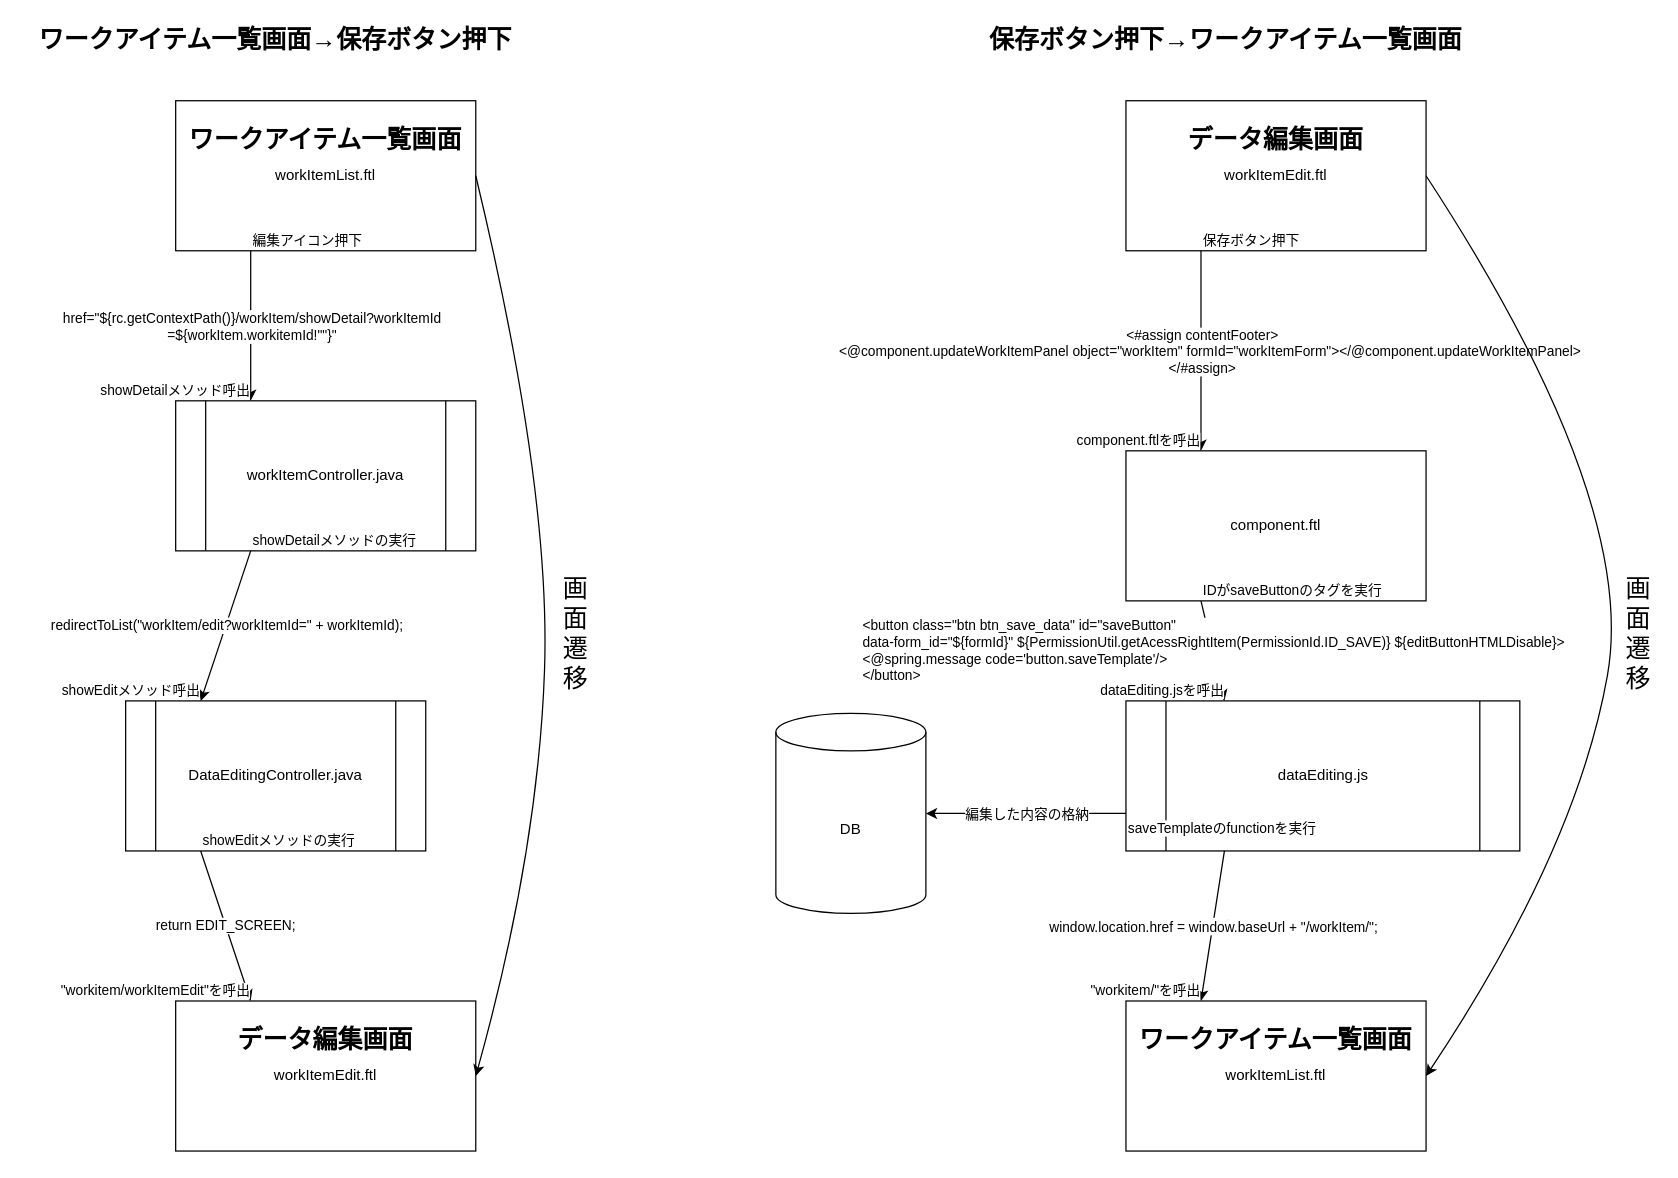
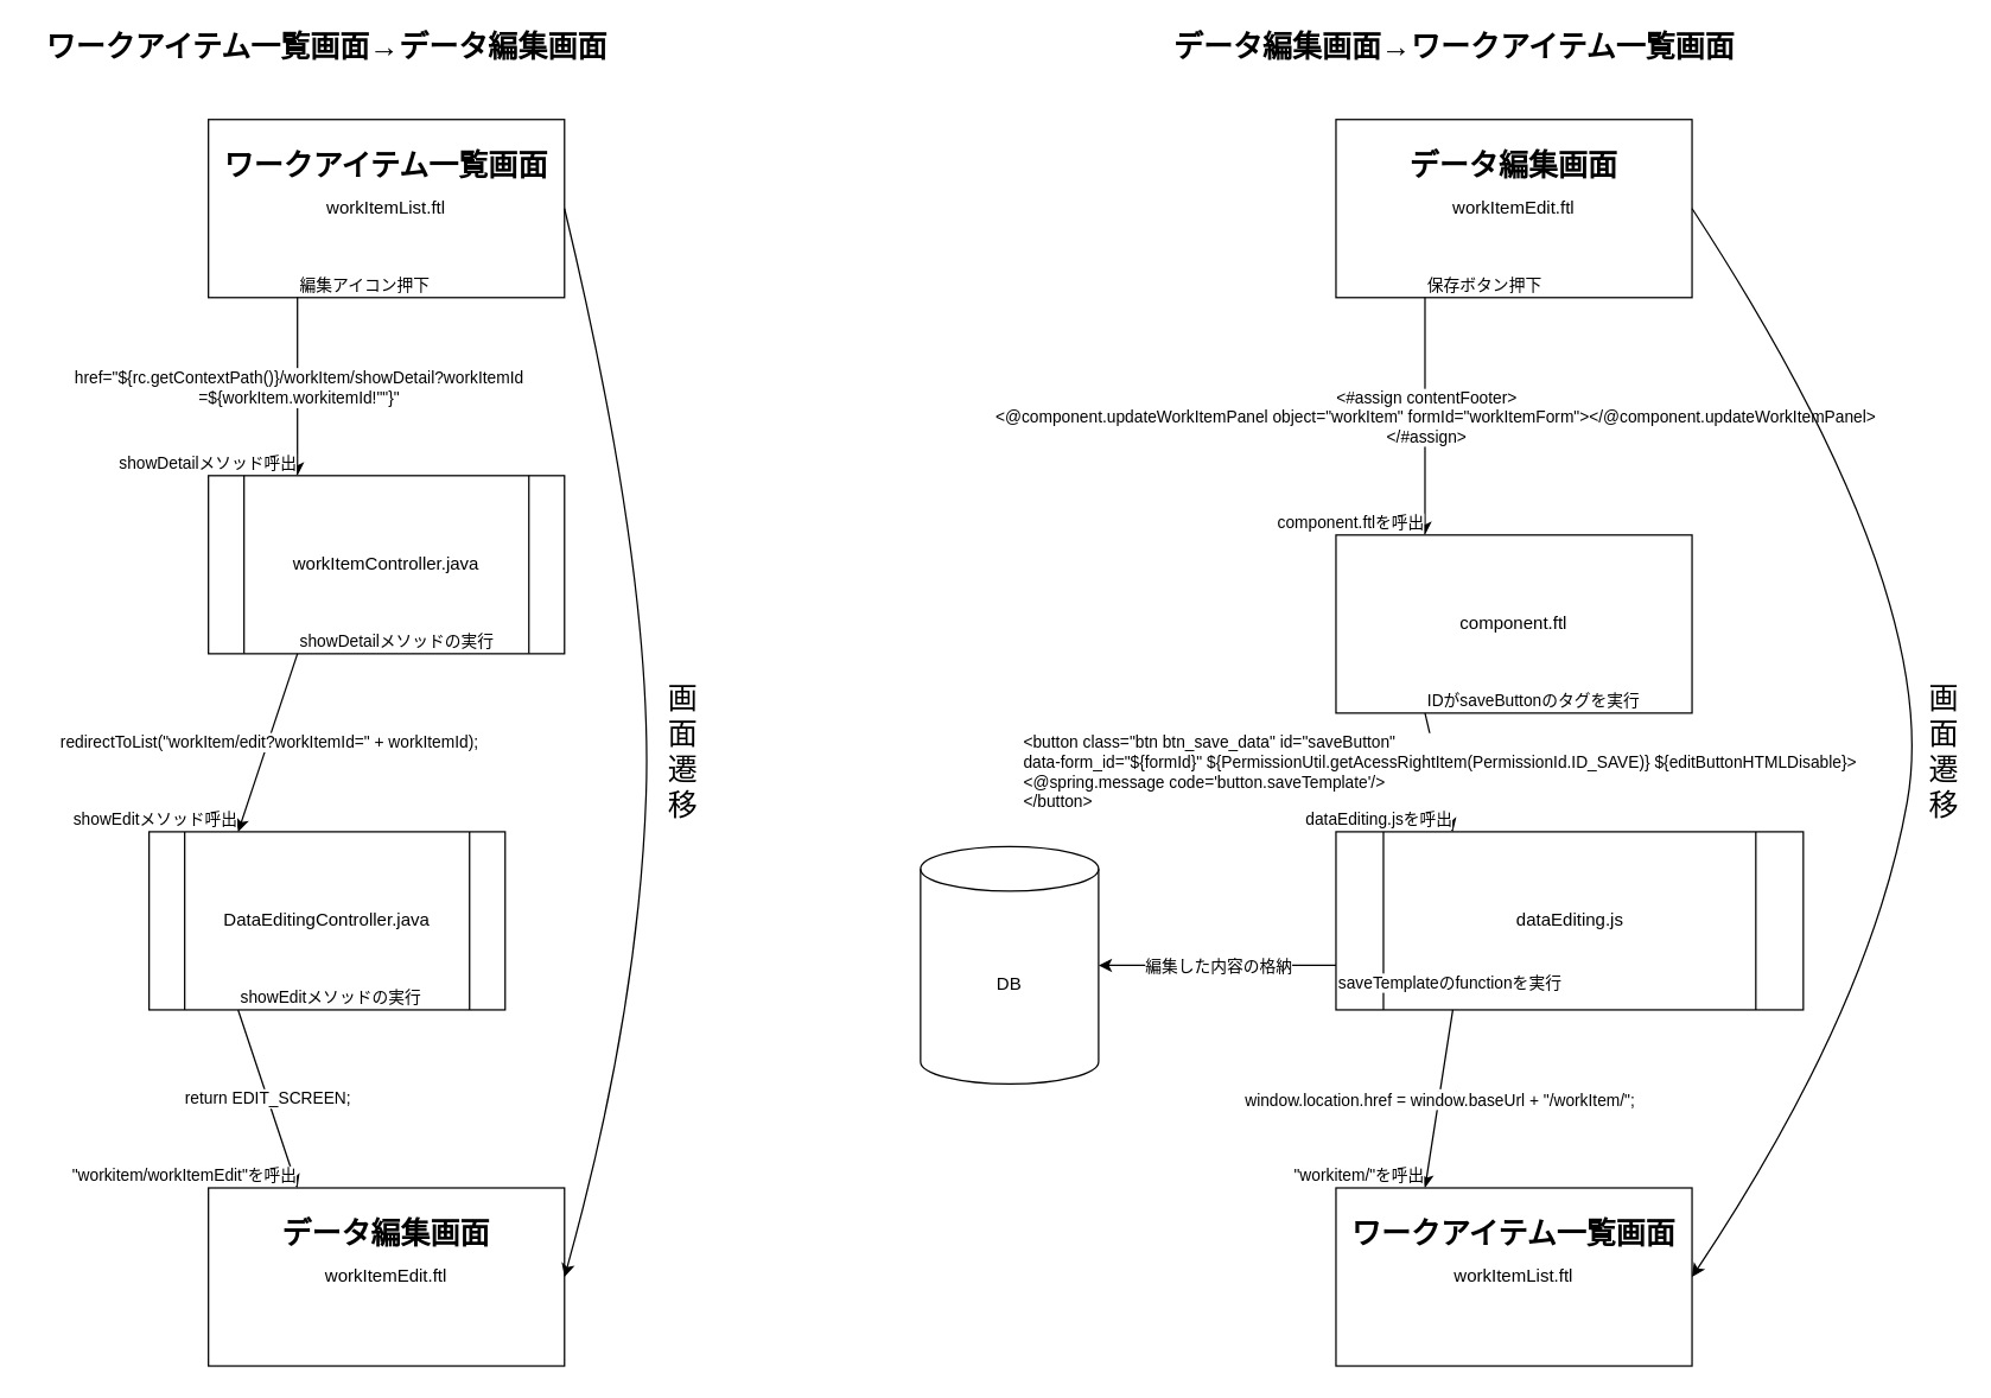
  <mxCell id="0" />
  <mxCell id="1" parent="0" />
  <mxCell id="2" value="workItemController.java" style="shape=process;whiteSpace=wrap;html=1;backgroundOutline=1;" parent="1" vertex="1"><mxGeometry x="140" y="320" width="240" height="120" as="geometry" /></mxCell>
  <mxCell id="3" value="workItemList.ftl" style="rounded=0;whiteSpace=wrap;html=1;" parent="1" vertex="1"><mxGeometry x="140" y="80" width="240" height="120" as="geometry" /></mxCell>
  <mxCell id="4" value="workItemEdit.ftl" style="rounded=0;whiteSpace=wrap;html=1;" parent="1" vertex="1"><mxGeometry x="140" y="800" width="240" height="120" as="geometry" /></mxCell>
- <mxCell id="5" value="&lt;font style=&quot;font-size: 20px&quot;&gt;&lt;b&gt;&lt;font style=&quot;font-size: 20px&quot;&gt;保存ボタン押下→&lt;/font&gt;ワークアイテム一覧画面&lt;/b&gt;&lt;/font&gt;" style="text;html=1;strokeColor=none;fillColor=none;align=center;verticalAlign=middle;whiteSpace=wrap;rounded=0;" parent="1" vertex="1"><mxGeometry x="780" y="20" width="400" height="20" as="geometry" /></mxCell>
- <mxCell id="6" value="&lt;font style=&quot;font-size: 20px&quot;&gt;&lt;b&gt;ワークアイテム一覧画面→保存ボタン押下&lt;/b&gt;&lt;/font&gt;" style="text;html=1;strokeColor=none;fillColor=none;align=center;verticalAlign=middle;whiteSpace=wrap;rounded=0;" parent="1" vertex="1"><mxGeometry y="20" width="400" height="20" as="geometry" x="20" /></mxCell>
+ <mxCell id="5" value="&lt;font style=&quot;font-size: 20px&quot;&gt;&lt;b&gt;&lt;font style=&quot;font-size: 20px&quot;&gt;データ編集画面→&lt;/font&gt;ワークアイテム一覧画面&lt;/b&gt;&lt;/font&gt;" style="text;html=1;strokeColor=none;fillColor=none;align=center;verticalAlign=middle;whiteSpace=wrap;rounded=0;" parent="1" vertex="1"><mxGeometry x="780" y="20" width="400" height="20" as="geometry" /></mxCell>
+ <mxCell id="6" value="&lt;font style=&quot;font-size: 20px&quot;&gt;&lt;b&gt;ワークアイテム一覧画面→データ編集画面&lt;/b&gt;&lt;/font&gt;" style="text;html=1;strokeColor=none;fillColor=none;align=center;verticalAlign=middle;whiteSpace=wrap;rounded=0;" parent="1" vertex="1"><mxGeometry y="20" width="400" height="20" as="geometry" x="20" /></mxCell>
  <mxCell id="7" value="DataEditingController.java" style="shape=process;whiteSpace=wrap;html=1;backgroundOutline=1;" parent="1" vertex="1"><mxGeometry x="100" y="560" width="240" height="120" as="geometry" /></mxCell>
  <mxCell id="8" value="component.ftl" style="rounded=0;whiteSpace=wrap;html=1;" parent="1" vertex="1"><mxGeometry x="900" y="360" width="240" height="120" as="geometry" /></mxCell>
  <mxCell id="9" value="Label" style="endArrow=classic;html=1;exitX=0.25;exitY=1;exitDx=0;exitDy=0;entryX=0.25;entryY=0;entryDx=0;entryDy=0;" parent="1" source="3" target="2" edge="1"><mxGeometry relative="1" as="geometry"><mxPoint x="190" y="240" as="sourcePoint" /><mxPoint x="350" y="240" as="targetPoint" /></mxGeometry></mxCell>
  <mxCell id="10" value="href=&quot;${rc.getContextPath()}/workItem/showDetail?workItemId&lt;br&gt;=${workItem.workitemId!&quot;&quot;}&quot;" style="edgeLabel;resizable=0;html=1;align=center;verticalAlign=middle;" parent="9" connectable="0" vertex="1"><mxGeometry relative="1" as="geometry" /></mxCell>
  <mxCell id="11" value="編集アイコン押下" style="edgeLabel;resizable=0;html=1;align=left;verticalAlign=bottom;" parent="9" connectable="0" vertex="1"><mxGeometry x="-1" relative="1" as="geometry" /></mxCell>
  <mxCell id="12" value="showDetailメソッド呼出" style="edgeLabel;resizable=0;html=1;align=right;verticalAlign=bottom;" parent="9" connectable="0" vertex="1"><mxGeometry x="1" relative="1" as="geometry" /></mxCell>
  <mxCell id="13" value="Label" style="endArrow=classic;html=1;exitX=0.25;exitY=1;exitDx=0;exitDy=0;entryX=0.25;entryY=0;entryDx=0;entryDy=0;" parent="1" source="2" target="7" edge="1"><mxGeometry relative="1" as="geometry"><mxPoint x="60" y="520" as="sourcePoint" /><mxPoint x="220" y="520" as="targetPoint" /><Array as="points" /></mxGeometry></mxCell>
  <mxCell id="14" value="&lt;div style=&quot;text-align: left&quot;&gt;redirectToList(&quot;workItem/edit?workItemId=&quot; + workItemId);&lt;/div&gt;" style="edgeLabel;resizable=0;html=1;align=center;verticalAlign=middle;" parent="13" connectable="0" vertex="1"><mxGeometry relative="1" as="geometry" /></mxCell>
  <mxCell id="15" value="showDetailメソッドの実行" style="edgeLabel;resizable=0;html=1;align=left;verticalAlign=bottom;" parent="13" connectable="0" vertex="1"><mxGeometry x="-1" relative="1" as="geometry" /></mxCell>
  <mxCell id="16" value="showEditメソッド呼出" style="edgeLabel;resizable=0;html=1;align=right;verticalAlign=bottom;" parent="13" connectable="0" vertex="1"><mxGeometry x="1" relative="1" as="geometry" /></mxCell>
  <mxCell id="17" value="Label" style="endArrow=classic;html=1;exitX=0.25;exitY=1;exitDx=0;exitDy=0;entryX=0.25;entryY=0;entryDx=0;entryDy=0;" parent="1" source="7" target="4" edge="1"><mxGeometry relative="1" as="geometry"><mxPoint x="550" y="640" as="sourcePoint" /><mxPoint x="670" y="840" as="targetPoint" /><Array as="points" /></mxGeometry></mxCell>
  <mxCell id="18" value="&lt;div style=&quot;text-align: left&quot;&gt;return EDIT_SCREEN;&lt;/div&gt;" style="edgeLabel;resizable=0;html=1;align=center;verticalAlign=middle;" parent="17" connectable="0" vertex="1"><mxGeometry relative="1" as="geometry" /></mxCell>
  <mxCell id="19" value="showEditメソッドの実行" style="edgeLabel;resizable=0;html=1;align=left;verticalAlign=bottom;" parent="17" connectable="0" vertex="1"><mxGeometry x="-1" relative="1" as="geometry" /></mxCell>
  <mxCell id="20" value="&quot;workitem/workItemEdit&quot;を呼出" style="edgeLabel;resizable=0;html=1;align=right;verticalAlign=bottom;" parent="17" connectable="0" vertex="1"><mxGeometry x="1" relative="1" as="geometry" /></mxCell>
  <mxCell id="21" value="" style="curved=1;endArrow=classic;html=1;fillColor=#33001A;exitX=1;exitY=0.5;exitDx=0;exitDy=0;entryX=1;entryY=0.5;entryDx=0;entryDy=0;" parent="1" source="3" target="4" edge="1"><mxGeometry width="50" height="50" relative="1" as="geometry"><mxPoint x="550" y="530" as="sourcePoint" /><mxPoint x="600" y="480" as="targetPoint" /><Array as="points"><mxPoint x="440" y="390" /><mxPoint x="430" y="680" /></Array></mxGeometry></mxCell>
  <mxCell id="22" value="&lt;font style=&quot;font-size: 20px&quot;&gt;画面遷移&lt;/font&gt;" style="text;html=1;strokeColor=none;fillColor=none;align=center;verticalAlign=middle;whiteSpace=wrap;rounded=0;" parent="1" vertex="1"><mxGeometry x="450" y="480" width="20" height="50" as="geometry" /></mxCell>
  <mxCell id="23" value="workItemEdit.ftl" style="rounded=0;whiteSpace=wrap;html=1;" vertex="1" parent="1"><mxGeometry x="900" y="80" width="240" height="120" as="geometry" /></mxCell>
  <mxCell id="24" value="workItemList.ftl" style="rounded=0;whiteSpace=wrap;html=1;" vertex="1" parent="1"><mxGeometry x="900" y="800" width="240" height="120" as="geometry" /></mxCell>
  <mxCell id="25" value="dataEditing.js" style="shape=process;whiteSpace=wrap;html=1;backgroundOutline=1;" vertex="1" parent="1"><mxGeometry x="900" y="560" width="315" height="120" as="geometry" /></mxCell>
  <mxCell id="26" value="Label" style="endArrow=classic;html=1;exitX=0.25;exitY=1;exitDx=0;exitDy=0;entryX=0.25;entryY=0;entryDx=0;entryDy=0;" edge="1" parent="1" source="23" target="8"><mxGeometry relative="1" as="geometry"><mxPoint x="950" y="240" as="sourcePoint" /><mxPoint x="990" y="310" as="targetPoint" /></mxGeometry></mxCell>
  <mxCell id="27" value="&lt;div&gt;&amp;lt;#assign contentFooter&amp;gt;&lt;/div&gt;&lt;div&gt;&amp;nbsp; &amp;nbsp; &amp;lt;@component.updateWorkItemPanel object=&quot;workItem&quot; formId=&quot;workItemForm&quot;&amp;gt;&amp;lt;/@component.updateWorkItemPanel&amp;gt;&lt;/div&gt;&lt;div&gt;&amp;lt;/#assign&amp;gt;&lt;/div&gt;" style="edgeLabel;resizable=0;html=1;align=center;verticalAlign=middle;" connectable="0" vertex="1" parent="26"><mxGeometry relative="1" as="geometry" /></mxCell>
  <mxCell id="28" value="保存ボタン押下" style="edgeLabel;resizable=0;html=1;align=left;verticalAlign=bottom;" connectable="0" vertex="1" parent="26"><mxGeometry x="-1" relative="1" as="geometry" /></mxCell>
  <mxCell id="29" value="component.ftlを呼出" style="edgeLabel;resizable=0;html=1;align=right;verticalAlign=bottom;" connectable="0" vertex="1" parent="26"><mxGeometry x="1" relative="1" as="geometry" /></mxCell>
  <mxCell id="30" value="Label" style="endArrow=classic;html=1;entryX=0.25;entryY=0;entryDx=0;entryDy=0;exitX=0.25;exitY=1;exitDx=0;exitDy=0;" edge="1" parent="1" source="8" target="25"><mxGeometry relative="1" as="geometry"><mxPoint x="990" y="460" as="sourcePoint" /><mxPoint x="980" y="520" as="targetPoint" /><Array as="points" /></mxGeometry></mxCell>
  <mxCell id="31" value="&lt;div style=&quot;text-align: left&quot;&gt;&lt;div&gt;&amp;lt;button class=&quot;btn btn_save_data&quot; id=&quot;saveButton&quot;&lt;/div&gt;&lt;div&gt;&lt;span&gt; &lt;/span&gt;data-form_id=&quot;${formId}&quot; ${PermissionUtil.getAcessRightItem(PermissionId.ID_SAVE)} ${editButtonHTMLDisable}&amp;gt;&lt;/div&gt;&lt;div&gt;&lt;span&gt; &lt;/span&gt;&amp;lt;@spring.message code='button.saveTemplate'/&amp;gt;&lt;/div&gt;&lt;div&gt;&amp;lt;/button&amp;gt;&lt;/div&gt;&lt;/div&gt;" style="edgeLabel;resizable=0;html=1;align=center;verticalAlign=middle;" connectable="0" vertex="1" parent="30"><mxGeometry relative="1" as="geometry" /></mxCell>
  <mxCell id="32" value="IDがsaveButtonのタグを実行" style="edgeLabel;resizable=0;html=1;align=left;verticalAlign=bottom;" connectable="0" vertex="1" parent="30"><mxGeometry x="-1" relative="1" as="geometry" /></mxCell>
  <mxCell id="33" value="dataEditing.jsを呼出" style="edgeLabel;resizable=0;html=1;align=right;verticalAlign=bottom;" connectable="0" vertex="1" parent="30"><mxGeometry x="1" relative="1" as="geometry" /></mxCell>
  <mxCell id="34" value="Label" style="endArrow=classic;html=1;exitX=0.25;exitY=1;exitDx=0;exitDy=0;entryX=0.25;entryY=0;entryDx=0;entryDy=0;" edge="1" parent="1" source="25" target="24"><mxGeometry relative="1" as="geometry"><mxPoint x="1310" y="640" as="sourcePoint" /><mxPoint x="1430" y="840" as="targetPoint" /><Array as="points" /></mxGeometry></mxCell>
  <mxCell id="35" value="&lt;div style=&quot;text-align: left&quot;&gt;window.location.href = window.baseUrl + &quot;/workItem/&quot;;&lt;/div&gt;" style="edgeLabel;resizable=0;html=1;align=center;verticalAlign=middle;" connectable="0" vertex="1" parent="34"><mxGeometry relative="1" as="geometry" /></mxCell>
  <mxCell id="36" value="&quot;workitem/&quot;を呼出" style="edgeLabel;resizable=0;html=1;align=right;verticalAlign=bottom;" connectable="0" vertex="1" parent="34"><mxGeometry x="1" relative="1" as="geometry" /></mxCell>
  <mxCell id="37" value="" style="curved=1;endArrow=classic;html=1;fillColor=#33001A;exitX=1;exitY=0.5;exitDx=0;exitDy=0;entryX=1;entryY=0.5;entryDx=0;entryDy=0;" edge="1" parent="1" source="23" target="24"><mxGeometry width="50" height="50" relative="1" as="geometry"><mxPoint x="1310" y="530" as="sourcePoint" /><mxPoint x="1360" y="480" as="targetPoint" /><Array as="points"><mxPoint x="1310" y="400" /><mxPoint x="1260" y="680" /></Array></mxGeometry></mxCell>
  <mxCell id="38" value="&lt;font style=&quot;font-size: 20px&quot;&gt;画面遷移&lt;/font&gt;" style="text;html=1;strokeColor=none;fillColor=none;align=center;verticalAlign=middle;whiteSpace=wrap;rounded=0;" vertex="1" parent="1"><mxGeometry x="1300" y="480" width="20" height="50" as="geometry" /></mxCell>
  <mxCell id="39" value="&lt;font style=&quot;font-size: 20px&quot;&gt;&lt;b&gt;ワークアイテム一覧画面&lt;/b&gt;&lt;/font&gt;" style="text;html=1;strokeColor=none;fillColor=none;align=center;verticalAlign=middle;whiteSpace=wrap;rounded=0;" vertex="1" parent="1"><mxGeometry x="140" y="100" width="240" height="20" as="geometry" /></mxCell>
  <mxCell id="40" value="&lt;font style=&quot;font-size: 20px&quot;&gt;&lt;b&gt;データ編集画面&lt;/b&gt;&lt;/font&gt;" style="text;html=1;strokeColor=none;fillColor=none;align=center;verticalAlign=middle;whiteSpace=wrap;rounded=0;" vertex="1" parent="1"><mxGeometry x="140" y="820" width="240" height="20" as="geometry" /></mxCell>
  <mxCell id="41" value="&lt;font style=&quot;font-size: 20px&quot;&gt;&lt;b&gt;データ編集画面&lt;/b&gt;&lt;/font&gt;" style="text;html=1;strokeColor=none;fillColor=none;align=center;verticalAlign=middle;whiteSpace=wrap;rounded=0;" vertex="1" parent="1"><mxGeometry x="900" y="100" width="240" height="20" as="geometry" /></mxCell>
  <mxCell id="42" value="&lt;font style=&quot;font-size: 20px&quot;&gt;&lt;b&gt;ワークアイテム一覧画面&lt;/b&gt;&lt;/font&gt;" style="text;html=1;strokeColor=none;fillColor=none;align=center;verticalAlign=middle;whiteSpace=wrap;rounded=0;" vertex="1" parent="1"><mxGeometry x="900" y="820" width="240" height="20" as="geometry" /></mxCell>
  <mxCell id="43" value="DB" style="shape=cylinder3;whiteSpace=wrap;html=1;boundedLbl=1;backgroundOutline=1;size=15;" vertex="1" parent="1"><mxGeometry x="620" y="570" width="120" height="160" as="geometry" /></mxCell>
  <mxCell id="44" value="Label" style="endArrow=classic;html=1;exitX=0;exitY=0.75;exitDx=0;exitDy=0;entryX=1;entryY=0.5;entryDx=0;entryDy=0;entryPerimeter=0;" edge="1" parent="1" source="25" target="43"><mxGeometry relative="1" as="geometry"><mxPoint x="850" y="610" as="sourcePoint" /><mxPoint x="850" y="770" as="targetPoint" /><Array as="points" /></mxGeometry></mxCell>
  <mxCell id="45" value="&lt;div style=&quot;text-align: left&quot;&gt;編集した内容の格納&lt;/div&gt;" style="edgeLabel;resizable=0;html=1;align=center;verticalAlign=middle;" connectable="0" vertex="1" parent="44"><mxGeometry relative="1" as="geometry" /></mxCell>
  <mxCell id="46" value="saveTemplateのfunctionを実行" style="edgeLabel;resizable=0;html=1;align=left;verticalAlign=bottom;" connectable="0" vertex="1" parent="44"><mxGeometry x="-1" relative="1" as="geometry"><mxPoint y="20" as="offset" /></mxGeometry></mxCell>
